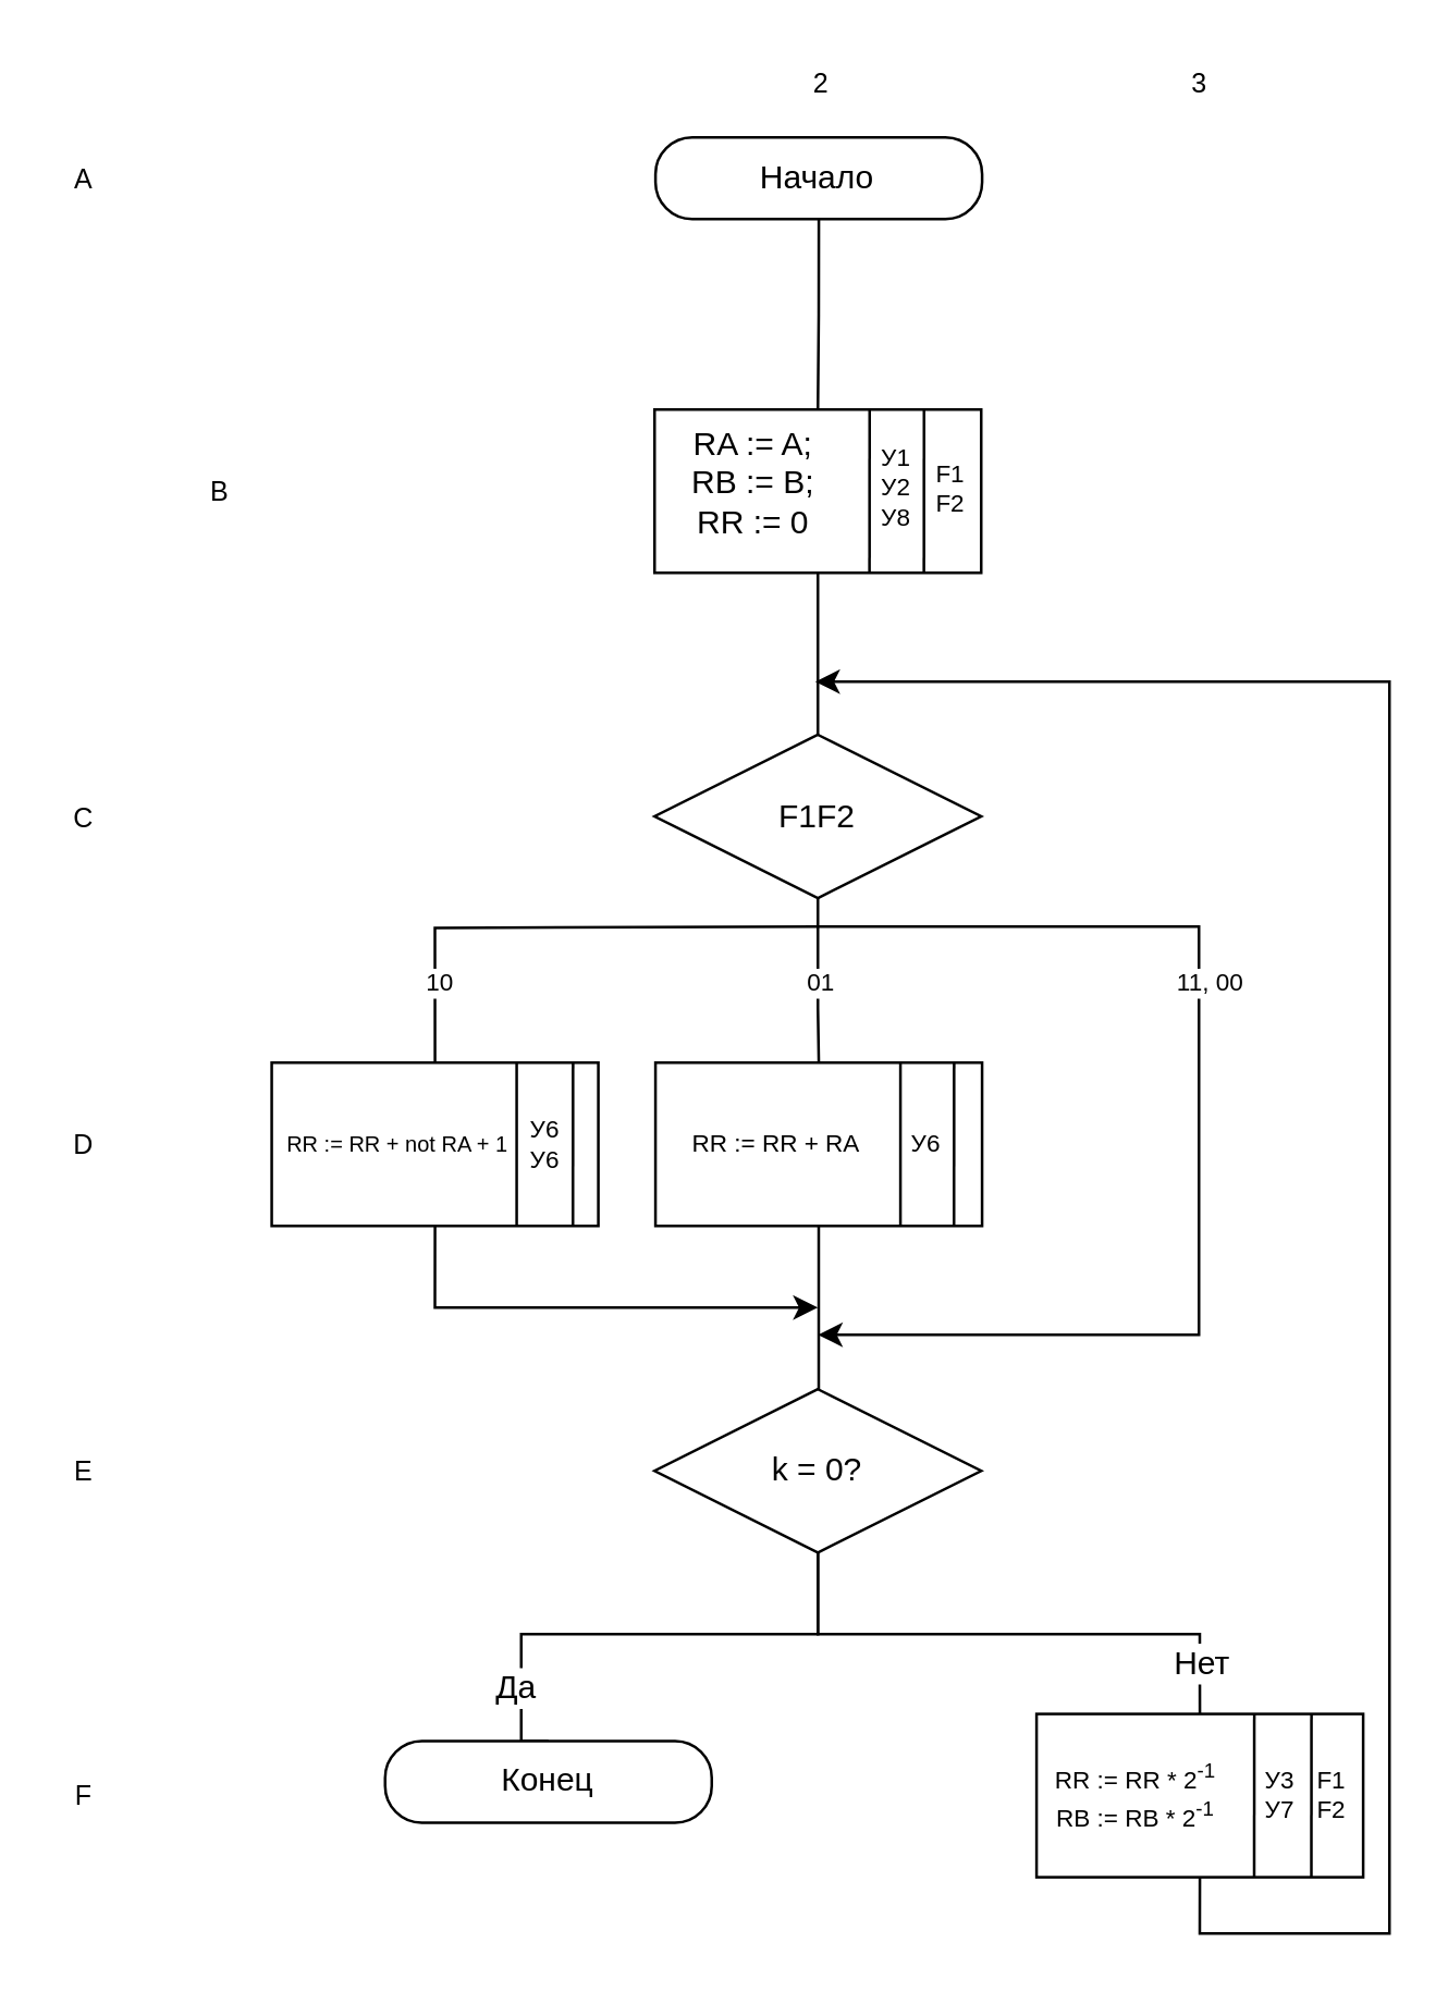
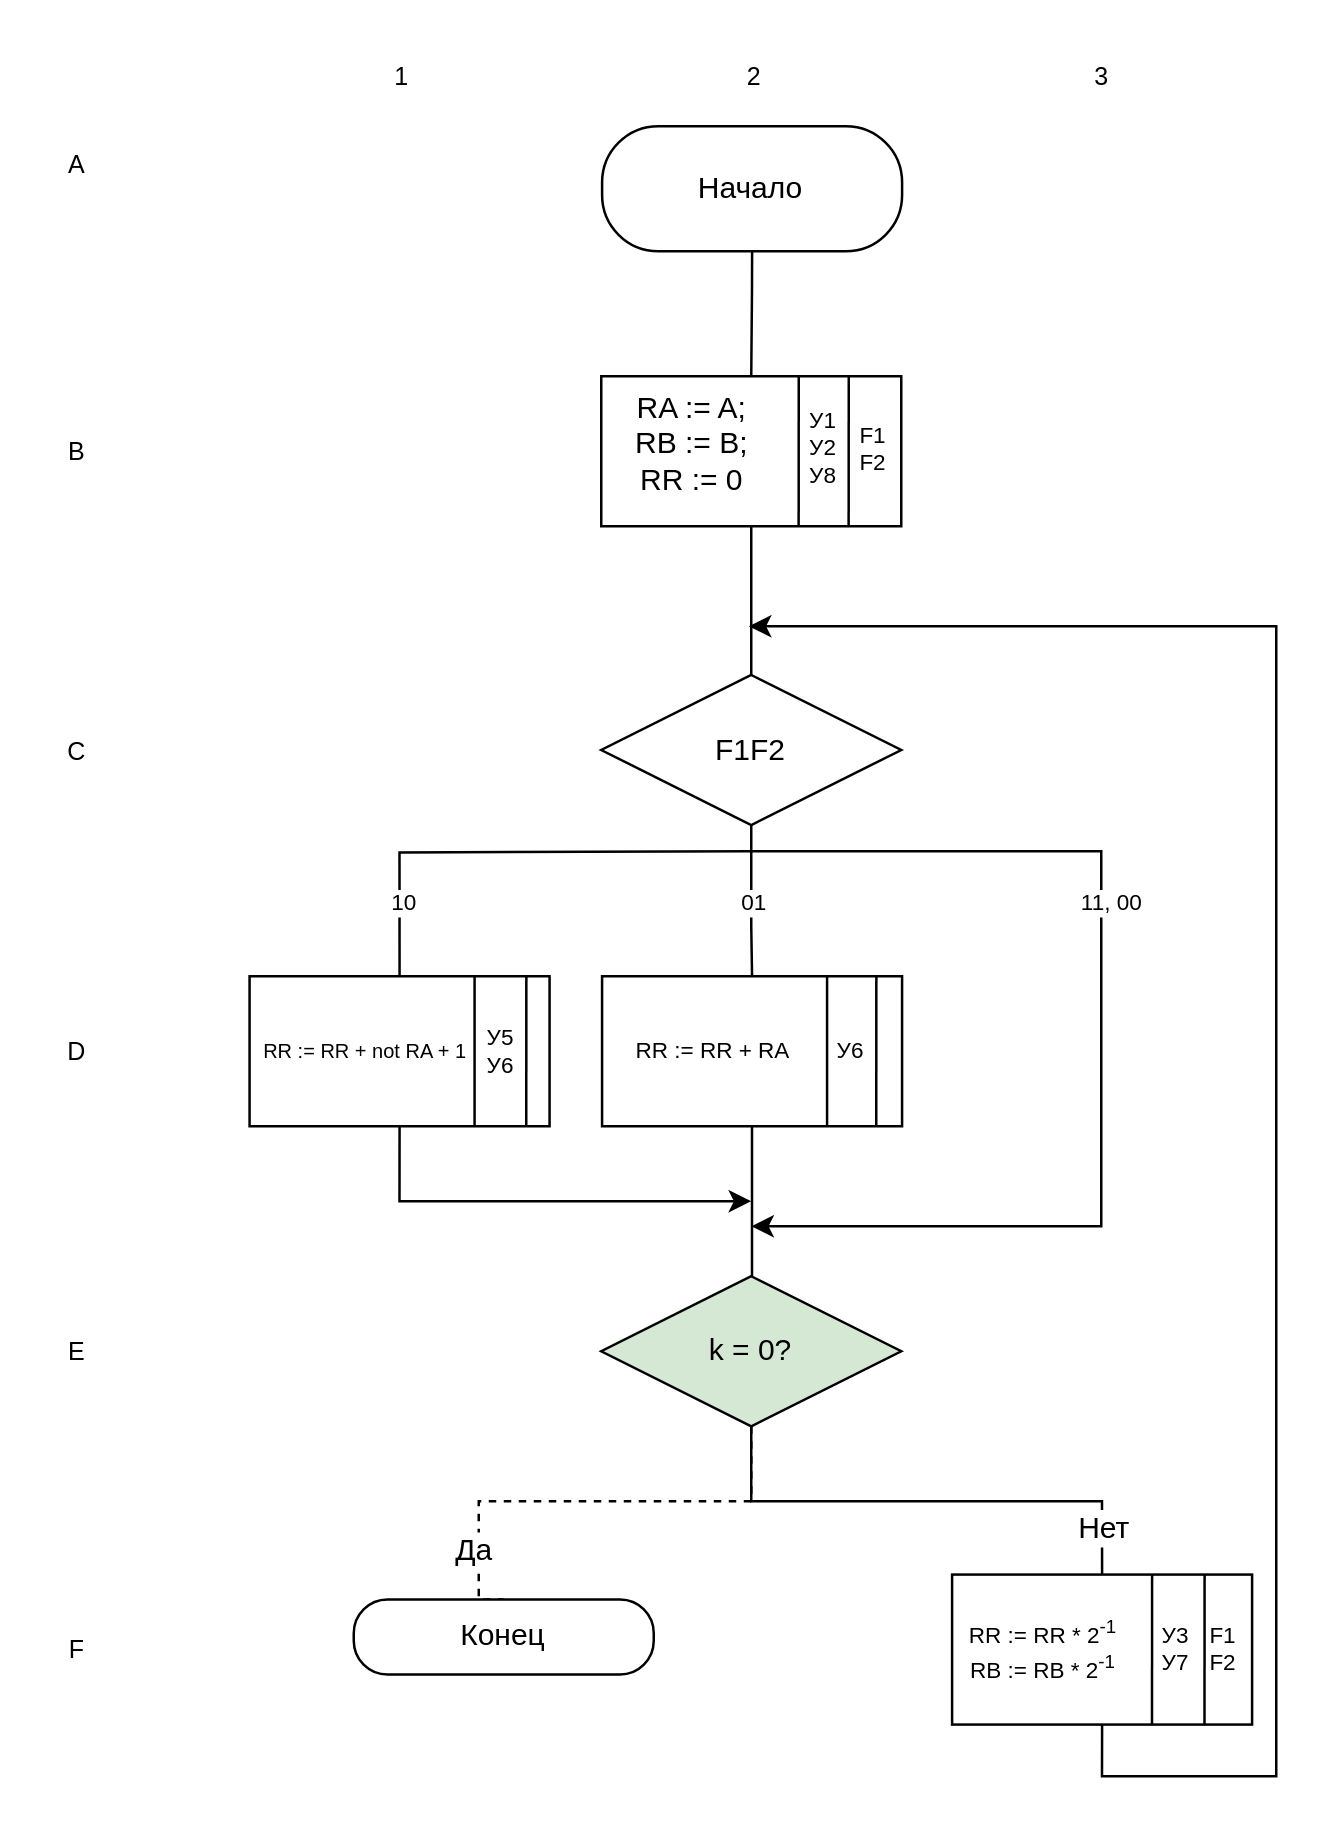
  <mxCell id="0" />
  <mxCell id="1" parent="0" />
- <mxCell id="2" style="edgeStyle=orthogonalEdgeStyle;rounded=0;orthogonalLoop=1;jettySize=auto;html=1;exitX=0.5;exitY=1;exitDx=0;exitDy=0;fontSize=9;entryX=0.5;entryY=0;entryDx=0;entryDy=0;endArrow=none;endFill=0;" parent="1" source="6" target="42" edge="1"><mxGeometry relative="1" as="geometry"><mxPoint x="320" y="690" as="targetPoint" /><Array as="points"><mxPoint x="300" y="600" /><mxPoint x="191" y="600" /></Array></mxGeometry></mxCell>
+ <mxCell id="2" style="edgeStyle=orthogonalEdgeStyle;rounded=0;orthogonalLoop=1;jettySize=auto;html=1;exitX=0.5;exitY=1;exitDx=0;exitDy=0;fontSize=9;entryX=0.5;entryY=0;entryDx=0;entryDy=0;endArrow=none;endFill=0;dashed=1;" parent="1" source="6" target="42" edge="1"><mxGeometry relative="1" as="geometry"><mxPoint x="320" y="690" as="targetPoint" /><Array as="points"><mxPoint x="300" y="600" /><mxPoint x="191" y="600" /></Array></mxGeometry></mxCell>
  <mxCell id="3" value="Да" style="text;html=1;align=center;verticalAlign=middle;resizable=0;points=[];;labelBackgroundColor=#ffffff;fontSize=12;" parent="2" vertex="1" connectable="0"><mxGeometry x="-0.408" y="-1" relative="1" as="geometry"><mxPoint x="-86" y="20.33" as="offset" /></mxGeometry></mxCell>
  <mxCell id="4" style="edgeStyle=orthogonalEdgeStyle;rounded=0;orthogonalLoop=1;jettySize=auto;html=1;exitX=0.5;exitY=1;exitDx=0;exitDy=0;entryX=0.5;entryY=0;entryDx=0;entryDy=0;fontSize=9;endArrow=none;endFill=0;" parent="1" source="6" target="46" edge="1"><mxGeometry relative="1" as="geometry"><Array as="points"><mxPoint x="300" y="600" /><mxPoint x="440" y="600" /></Array><mxPoint x="229.33" y="610" as="targetPoint" /></mxGeometry></mxCell>
  <mxCell id="5" value="Нет" style="text;html=1;align=center;verticalAlign=middle;resizable=0;points=[];labelBackgroundColor=#ffffff;" parent="4" vertex="1" connectable="0"><mxGeometry x="-0.363" y="-3" relative="1" as="geometry"><mxPoint x="106.34" y="7" as="offset" /></mxGeometry></mxCell>
- <mxCell id="6" value="k = 0?" style="rhombus;whiteSpace=wrap;html=1;" parent="1" vertex="1"><mxGeometry x="240" y="510" width="120" height="60" as="geometry" /></mxCell>
+ <mxCell id="6" value="k = 0?" style="rhombus;whiteSpace=wrap;html=1;fillColor=#d5e8d4;" parent="1" vertex="1"><mxGeometry x="240" y="510" width="120" height="60" as="geometry" /></mxCell>
  <mxCell id="7" style="edgeStyle=orthogonalEdgeStyle;rounded=0;orthogonalLoop=1;jettySize=auto;html=1;exitX=0.5;exitY=1;exitDx=0;exitDy=0;entryX=0.5;entryY=0;entryDx=0;entryDy=0;fontSize=9;endArrow=none;endFill=0;" parent="1" source="8" target="22" edge="1"><mxGeometry relative="1" as="geometry"><Array as="points"><mxPoint x="300" y="115" /><mxPoint x="300" y="115" /></Array></mxGeometry></mxCell>
- <mxCell id="8" value="Начало" style="rounded=1;whiteSpace=wrap;html=1;imageHeight=24;arcSize=45;" parent="1" vertex="1"><mxGeometry x="240.34" y="50" width="120" height="30" as="geometry" /></mxCell>
+ <mxCell id="8" value="Начало" style="rounded=1;whiteSpace=wrap;html=1;imageHeight=24;arcSize=45;" parent="1" vertex="1"><mxGeometry x="240.34" y="50" width="120" height="50" as="geometry" /></mxCell>
  <mxCell id="9" style="edgeStyle=orthogonalEdgeStyle;rounded=0;orthogonalLoop=1;jettySize=auto;html=1;exitX=0.5;exitY=1;exitDx=0;exitDy=0;fontSize=9;entryX=0.5;entryY=0;entryDx=0;entryDy=0;endArrow=none;endFill=0;" parent="1" source="22" target="16" edge="1"><mxGeometry relative="1" as="geometry"><mxPoint x="300" y="250" as="targetPoint" /></mxGeometry></mxCell>
  <mxCell id="10" style="edgeStyle=orthogonalEdgeStyle;rounded=0;orthogonalLoop=1;jettySize=auto;html=1;entryX=0.5;entryY=0;entryDx=0;entryDy=0;fontSize=9;endArrow=none;endFill=0;" parent="1" target="28" edge="1"><mxGeometry relative="1" as="geometry"><mxPoint x="300" y="340" as="sourcePoint" /></mxGeometry></mxCell>
  <mxCell id="11" value="10" style="text;html=1;align=center;verticalAlign=middle;resizable=0;points=[];;labelBackgroundColor=#ffffff;fontSize=9;" parent="10" vertex="1" connectable="0"><mxGeometry x="-0.253" relative="1" as="geometry"><mxPoint x="-68.91" y="20" as="offset" /></mxGeometry></mxCell>
  <mxCell id="12" style="edgeStyle=orthogonalEdgeStyle;rounded=0;orthogonalLoop=1;jettySize=auto;html=1;exitX=0.5;exitY=1;exitDx=0;exitDy=0;entryX=0.5;entryY=0;entryDx=0;entryDy=0;fontSize=9;endArrow=none;endFill=0;" parent="1" source="16" target="54" edge="1"><mxGeometry relative="1" as="geometry"><Array as="points"><mxPoint x="300" y="370" /><mxPoint x="300" y="370" /></Array></mxGeometry></mxCell>
  <mxCell id="13" value="01" style="text;html=1;align=center;verticalAlign=middle;resizable=0;points=[];;labelBackgroundColor=#ffffff;fontSize=9;" parent="12" vertex="1" connectable="0"><mxGeometry x="0.08" y="1" relative="1" as="geometry"><mxPoint x="-0.33" y="-2.44" as="offset" /></mxGeometry></mxCell>
  <mxCell id="14" style="edgeStyle=orthogonalEdgeStyle;rounded=0;orthogonalLoop=1;jettySize=auto;html=1;fontSize=9;endArrow=classic;endFill=1;" parent="1" edge="1"><mxGeometry relative="1" as="geometry"><Array as="points"><mxPoint x="440" y="340" /><mxPoint x="440" y="490" /><mxPoint x="300" y="490" /></Array><mxPoint x="300" y="490" as="targetPoint" /><mxPoint x="300" y="340" as="sourcePoint" /></mxGeometry></mxCell>
  <mxCell id="15" value="11, 00" style="text;html=1;align=center;verticalAlign=middle;resizable=0;points=[];;labelBackgroundColor=#ffffff;fontSize=9;" parent="14" vertex="1" connectable="0"><mxGeometry x="-0.404" y="-45" relative="1" as="geometry"><mxPoint x="15.34" y="-25" as="offset" /></mxGeometry></mxCell>
  <mxCell id="16" value="" style="rhombus;whiteSpace=wrap;html=1;" parent="1" vertex="1"><mxGeometry x="240" y="269.5" width="120" height="60" as="geometry" /></mxCell>
  <mxCell id="17" style="edgeStyle=orthogonalEdgeStyle;rounded=0;orthogonalLoop=1;jettySize=auto;html=1;fontSize=9;endArrow=classic;endFill=1;exitX=0.5;exitY=1;exitDx=0;exitDy=0;" parent="1" source="28" edge="1"><mxGeometry relative="1" as="geometry"><Array as="points"><mxPoint x="159" y="480" /></Array><mxPoint x="300" y="480" as="targetPoint" /><mxPoint x="159" y="470" as="sourcePoint" /></mxGeometry></mxCell>
  <mxCell id="18" style="edgeStyle=orthogonalEdgeStyle;rounded=0;orthogonalLoop=1;jettySize=auto;html=1;fontSize=9;endArrow=none;endFill=0;" parent="1" source="54" target="6" edge="1"><mxGeometry relative="1" as="geometry"><mxPoint x="298.33" y="490" as="targetPoint" /><Array as="points"><mxPoint x="300" y="500" /><mxPoint x="300" y="500" /></Array></mxGeometry></mxCell>
  <mxCell id="19" style="edgeStyle=orthogonalEdgeStyle;rounded=0;orthogonalLoop=1;jettySize=auto;html=1;fontSize=9;exitX=0.5;exitY=1;exitDx=0;exitDy=0;" parent="1" source="46" edge="1"><mxGeometry relative="1" as="geometry"><mxPoint x="299" y="250" as="targetPoint" /><Array as="points"><mxPoint x="440" y="710" /><mxPoint x="510" y="710" /><mxPoint x="510" y="250" /></Array><mxPoint x="299.143" y="566.5" as="sourcePoint" /></mxGeometry></mxCell>
  <mxCell id="20" value="F1F2" style="text;html=1;strokeColor=none;fillColor=none;align=center;verticalAlign=middle;whiteSpace=wrap;rounded=0;" parent="1" vertex="1"><mxGeometry x="280" y="289.5" width="40" height="20" as="geometry" /></mxCell>
  <mxCell id="21" value="" style="group" parent="1" vertex="1" connectable="0"><mxGeometry x="240" y="150" width="120" height="60" as="geometry" /></mxCell>
  <mxCell id="22" value="" style="rounded=0;whiteSpace=wrap;html=1;" parent="21" vertex="1"><mxGeometry width="120" height="60" as="geometry" /></mxCell>
  <mxCell id="23" value="" style="endArrow=none;html=1;exitX=0.583;exitY=1;exitDx=0;exitDy=0;exitPerimeter=0;" parent="21" edge="1"><mxGeometry width="50" height="50" relative="1" as="geometry"><mxPoint x="78.96" y="60" as="sourcePoint" /><mxPoint x="79" as="targetPoint" /></mxGeometry></mxCell>
  <mxCell id="24" value="" style="endArrow=none;html=1;exitX=0.583;exitY=1;exitDx=0;exitDy=0;exitPerimeter=0;" parent="21" edge="1"><mxGeometry width="50" height="50" relative="1" as="geometry"><mxPoint x="98.96" y="60" as="sourcePoint" /><mxPoint x="99" as="targetPoint" /></mxGeometry></mxCell>
  <mxCell id="25" value="RA := A;&lt;br&gt;RB := B;&lt;br&gt;RR := 0" style="text;html=1;strokeColor=none;fillColor=none;align=center;verticalAlign=middle;whiteSpace=wrap;rounded=0;" parent="21" vertex="1"><mxGeometry y="3" width="73" height="48" as="geometry" /></mxCell>
  <mxCell id="26" value="У1&lt;br&gt;У2&lt;br&gt;У8&lt;br&gt;" style="text;html=1;strokeColor=none;fillColor=none;align=center;verticalAlign=middle;whiteSpace=wrap;rounded=0;fontSize=9;" parent="21" vertex="1"><mxGeometry x="84" y="19" width="10" height="20" as="geometry" /></mxCell>
  <mxCell id="27" value="F1&lt;br&gt;F2" style="text;html=1;strokeColor=none;fillColor=none;align=center;verticalAlign=middle;whiteSpace=wrap;rounded=0;fontSize=9;" parent="21" vertex="1"><mxGeometry x="104" y="19" width="10" height="20" as="geometry" /></mxCell>
  <mxCell id="28" value="" style="rounded=0;whiteSpace=wrap;html=1;" parent="1" vertex="1"><mxGeometry x="99.33" y="390" width="120" height="60" as="geometry" /></mxCell>
  <mxCell id="29" value="" style="endArrow=none;html=1;exitX=0.75;exitY=1;exitDx=0;exitDy=0;entryX=0.75;entryY=0;entryDx=0;entryDy=0;" parent="1" source="28" target="28" edge="1"><mxGeometry width="50" height="50" relative="1" as="geometry"><mxPoint x="171" y="450" as="sourcePoint" /><mxPoint x="171.04" y="390" as="targetPoint" /></mxGeometry></mxCell>
  <mxCell id="30" value="" style="endArrow=none;html=1;exitX=0.583;exitY=1;exitDx=0;exitDy=0;exitPerimeter=0;" parent="1" edge="1"><mxGeometry width="50" height="50" relative="1" as="geometry"><mxPoint x="210" y="450" as="sourcePoint" /><mxPoint x="210.04" y="390" as="targetPoint" /></mxGeometry></mxCell>
  <mxCell id="31" value="RR := RR + not RA + 1" style="text;strokeColor=none;fillColor=none;align=center;verticalAlign=middle;rounded=0;fontSize=8;fontStyle=0" parent="1" vertex="1"><mxGeometry x="110" y="397.5" width="71.67" height="45" as="geometry" /></mxCell>
- <mxCell id="32" value="У6&lt;br&gt;У6" style="text;html=1;strokeColor=none;fillColor=none;align=center;verticalAlign=middle;whiteSpace=wrap;rounded=0;fontSize=9;" parent="1" vertex="1"><mxGeometry x="195" y="410" width="10" height="20" as="geometry" /></mxCell>
+ <mxCell id="32" value="У5&lt;br&gt;У6" style="text;html=1;strokeColor=none;fillColor=none;align=center;verticalAlign=middle;whiteSpace=wrap;rounded=0;fontSize=9;" parent="1" vertex="1"><mxGeometry x="195" y="410" width="10" height="20" as="geometry" /></mxCell>
+ <mxCell id="33" value="1" style="text;html=1;align=center;verticalAlign=middle;resizable=0;points=[];autosize=1;fontSize=10;" parent="1" vertex="1"><mxGeometry x="149.67" y="20" width="20" height="20" as="geometry" /></mxCell>
  <mxCell id="34" value="2" style="text;html=1;align=center;verticalAlign=middle;resizable=0;points=[];autosize=1;fontSize=10;" parent="1" vertex="1"><mxGeometry x="290.67" y="20" width="20" height="20" as="geometry" /></mxCell>
  <mxCell id="35" value="3" style="text;html=1;align=center;verticalAlign=middle;resizable=0;points=[];autosize=1;fontSize=10;" parent="1" vertex="1"><mxGeometry x="430.34" y="20" width="20" height="20" as="geometry" /></mxCell>
  <mxCell id="36" value="A" style="text;html=1;align=center;verticalAlign=middle;resizable=0;points=[];autosize=1;fontSize=10;" parent="1" vertex="1"><mxGeometry x="20" y="55" width="20" height="20" as="geometry" /></mxCell>
- <mxCell id="37" value="B" style="text;html=1;align=center;verticalAlign=middle;resizable=0;points=[];autosize=1;fontSize=10;" parent="1" vertex="1"><mxGeometry x="70" y="170" width="20" height="20" as="geometry" /></mxCell>
+ <mxCell id="37" value="B" style="text;html=1;align=center;verticalAlign=middle;resizable=0;points=[];autosize=1;fontSize=10;" parent="1" vertex="1"><mxGeometry x="20" y="170" width="20" height="20" as="geometry" /></mxCell>
  <mxCell id="38" value="C" style="text;html=1;align=center;verticalAlign=middle;resizable=0;points=[];autosize=1;fontSize=10;" parent="1" vertex="1"><mxGeometry x="20" y="289.5" width="20" height="20" as="geometry" /></mxCell>
  <mxCell id="39" value="D" style="text;html=1;align=center;verticalAlign=middle;resizable=0;points=[];autosize=1;fontSize=10;" parent="1" vertex="1"><mxGeometry x="20" y="410" width="20" height="20" as="geometry" /></mxCell>
  <mxCell id="40" value="E" style="text;html=1;align=center;verticalAlign=middle;resizable=0;points=[];autosize=1;fontSize=10;" parent="1" vertex="1"><mxGeometry x="20" y="530" width="20" height="20" as="geometry" /></mxCell>
  <mxCell id="41" value="F" style="text;html=1;align=center;verticalAlign=middle;resizable=0;points=[];autosize=1;fontSize=10;" parent="1" vertex="1"><mxGeometry x="20" y="649.33" width="20" height="20" as="geometry" /></mxCell>
  <mxCell id="42" value="Конец" style="rounded=1;whiteSpace=wrap;html=1;arcSize=45;" parent="1" vertex="1"><mxGeometry x="141" y="639.33" width="120" height="30" as="geometry" /></mxCell>
  <mxCell id="43" value="" style="group" parent="1" vertex="1" connectable="0"><mxGeometry x="380.34" y="629.33" width="120" height="60" as="geometry" /></mxCell>
  <mxCell id="44" value="" style="group" parent="43" vertex="1" connectable="0"><mxGeometry width="120" height="60" as="geometry" /></mxCell>
  <mxCell id="45" value="" style="group" parent="44" vertex="1" connectable="0"><mxGeometry width="120" height="60" as="geometry" /></mxCell>
  <mxCell id="46" value="" style="rounded=0;whiteSpace=wrap;html=1;" parent="45" vertex="1"><mxGeometry width="120" height="60" as="geometry" /></mxCell>
  <mxCell id="47" value="" style="endArrow=none;html=1;exitX=0.583;exitY=1;exitDx=0;exitDy=0;exitPerimeter=0;" parent="45" edge="1"><mxGeometry width="50" height="50" relative="1" as="geometry"><mxPoint x="79.96" y="60" as="sourcePoint" /><mxPoint x="80" as="targetPoint" /></mxGeometry></mxCell>
  <mxCell id="48" value="" style="endArrow=none;html=1;exitX=0.583;exitY=1;exitDx=0;exitDy=0;exitPerimeter=0;" parent="45" edge="1"><mxGeometry width="50" height="50" relative="1" as="geometry"><mxPoint x="100.96" y="60" as="sourcePoint" /><mxPoint x="101" as="targetPoint" /></mxGeometry></mxCell>
  <mxCell id="49" value="У3&lt;br&gt;У7" style="text;html=1;strokeColor=none;fillColor=none;align=center;verticalAlign=middle;whiteSpace=wrap;rounded=0;fontSize=9;" parent="45" vertex="1"><mxGeometry x="85" y="20" width="10" height="20" as="geometry" /></mxCell>
  <mxCell id="50" value="F1&lt;br&gt;F2" style="text;html=1;strokeColor=none;fillColor=none;align=center;verticalAlign=middle;whiteSpace=wrap;rounded=0;fontSize=9;" parent="45" vertex="1"><mxGeometry x="104" y="20" width="10" height="20" as="geometry" /></mxCell>
  <mxCell id="51" value="RR := RR * 2&lt;sup&gt;-1&lt;br&gt;&lt;/sup&gt;RB := RB * 2&lt;sup&gt;-1&lt;br&gt;&lt;/sup&gt;" style="text;html=1;strokeColor=none;fillColor=none;align=center;verticalAlign=middle;whiteSpace=wrap;rounded=0;fontSize=9;" parent="45" vertex="1"><mxGeometry y="7.5" width="74" height="45" as="geometry" /></mxCell>
  <mxCell id="52" value="" style="group" parent="1" vertex="1" connectable="0"><mxGeometry x="240.33" y="390" width="120" height="60" as="geometry" /></mxCell>
  <mxCell id="53" value="" style="group" parent="52" vertex="1" connectable="0"><mxGeometry width="120" height="60" as="geometry" /></mxCell>
  <mxCell id="54" value="" style="rounded=0;whiteSpace=wrap;html=1;" parent="53" vertex="1"><mxGeometry width="120" height="60" as="geometry" /></mxCell>
  <mxCell id="55" value="" style="endArrow=none;html=1;exitX=0.75;exitY=1;exitDx=0;exitDy=0;entryX=0.75;entryY=0;entryDx=0;entryDy=0;" parent="53" source="54" target="54" edge="1"><mxGeometry width="50" height="50" relative="1" as="geometry"><mxPoint x="70.0" y="60" as="sourcePoint" /><mxPoint x="70.04" as="targetPoint" /></mxGeometry></mxCell>
  <mxCell id="56" value="" style="endArrow=none;html=1;exitX=0.583;exitY=1;exitDx=0;exitDy=0;exitPerimeter=0;" parent="53" edge="1"><mxGeometry width="50" height="50" relative="1" as="geometry"><mxPoint x="109.67" y="60" as="sourcePoint" /><mxPoint x="109.71" as="targetPoint" /></mxGeometry></mxCell>
  <mxCell id="57" value="RR := RR + RA" style="text;html=1;strokeColor=none;fillColor=none;align=center;verticalAlign=middle;whiteSpace=wrap;rounded=0;fontSize=9;" parent="53" vertex="1"><mxGeometry x="9.67" y="7.5" width="70" height="45" as="geometry" /></mxCell>
  <mxCell id="58" value="У6" style="text;html=1;strokeColor=none;fillColor=none;align=center;verticalAlign=middle;whiteSpace=wrap;rounded=0;fontSize=9;" parent="53" vertex="1"><mxGeometry x="94.67" y="20" width="10" height="20" as="geometry" /></mxCell>
